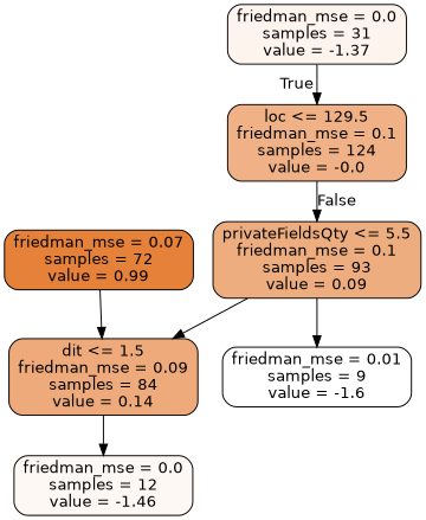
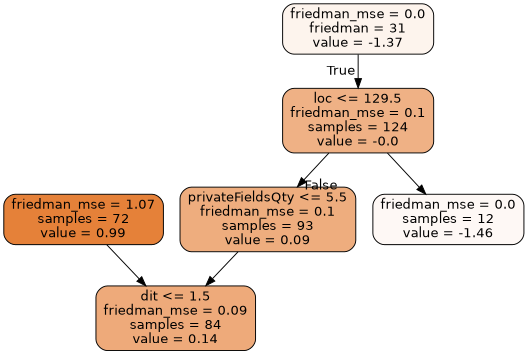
  digraph {
    node [color=black fontname=helvetica shape=box style="filled, rounded"]
    edge [fontname=helvetica]
    n1 [fillcolor="#efb185" label="loc <= 129.5\nfriedman_mse = 0.1\nsamples = 124\nvalue = -0.0"]
    n2 [fillcolor="#eead7e" label="privateFieldsQty <= 5.5\nfriedman_mse = 0.1\nsamples = 93\nvalue = 0.09"]
-   n3 [fillcolor="#fdf4ed" label="friedman_mse = 0.0\nsamples = 31\nvalue = -1.37"]
+   n3 [fillcolor="#fdf4ed" label="friedman_mse = 0.0\nfriedman = 31\nvalue = -1.37"]
    n4 [fillcolor="#eeaa7a" label="dit <= 1.5\nfriedman_mse = 0.09\nsamples = 84\nvalue = 0.14"]
-   n5 [fillcolor="#ffffff" label="friedman_mse = 0.01\nsamples = 9\nvalue = -1.6"]
    n6 [fillcolor="#fef8f5" label="friedman_mse = 0.0\nsamples = 12\nvalue = -1.46"]
-   n7 [fillcolor="#e58139" label="friedman_mse = 0.07\nsamples = 72\nvalue = 0.99"]
+   n7 [fillcolor="#e58139" label="friedman_mse = 1.07\nsamples = 72\nvalue = 0.99"]
    n1 -> n2 [headlabel=False labelangle=-45 labeldistance=2.5]
    n2 -> n4
-   n2 -> n5
    n3 -> n1 [headlabel=True labelangle=45 labeldistance=2.5]
-   n4 -> n6
+   n1 -> n6
    n7 -> n4
  }
